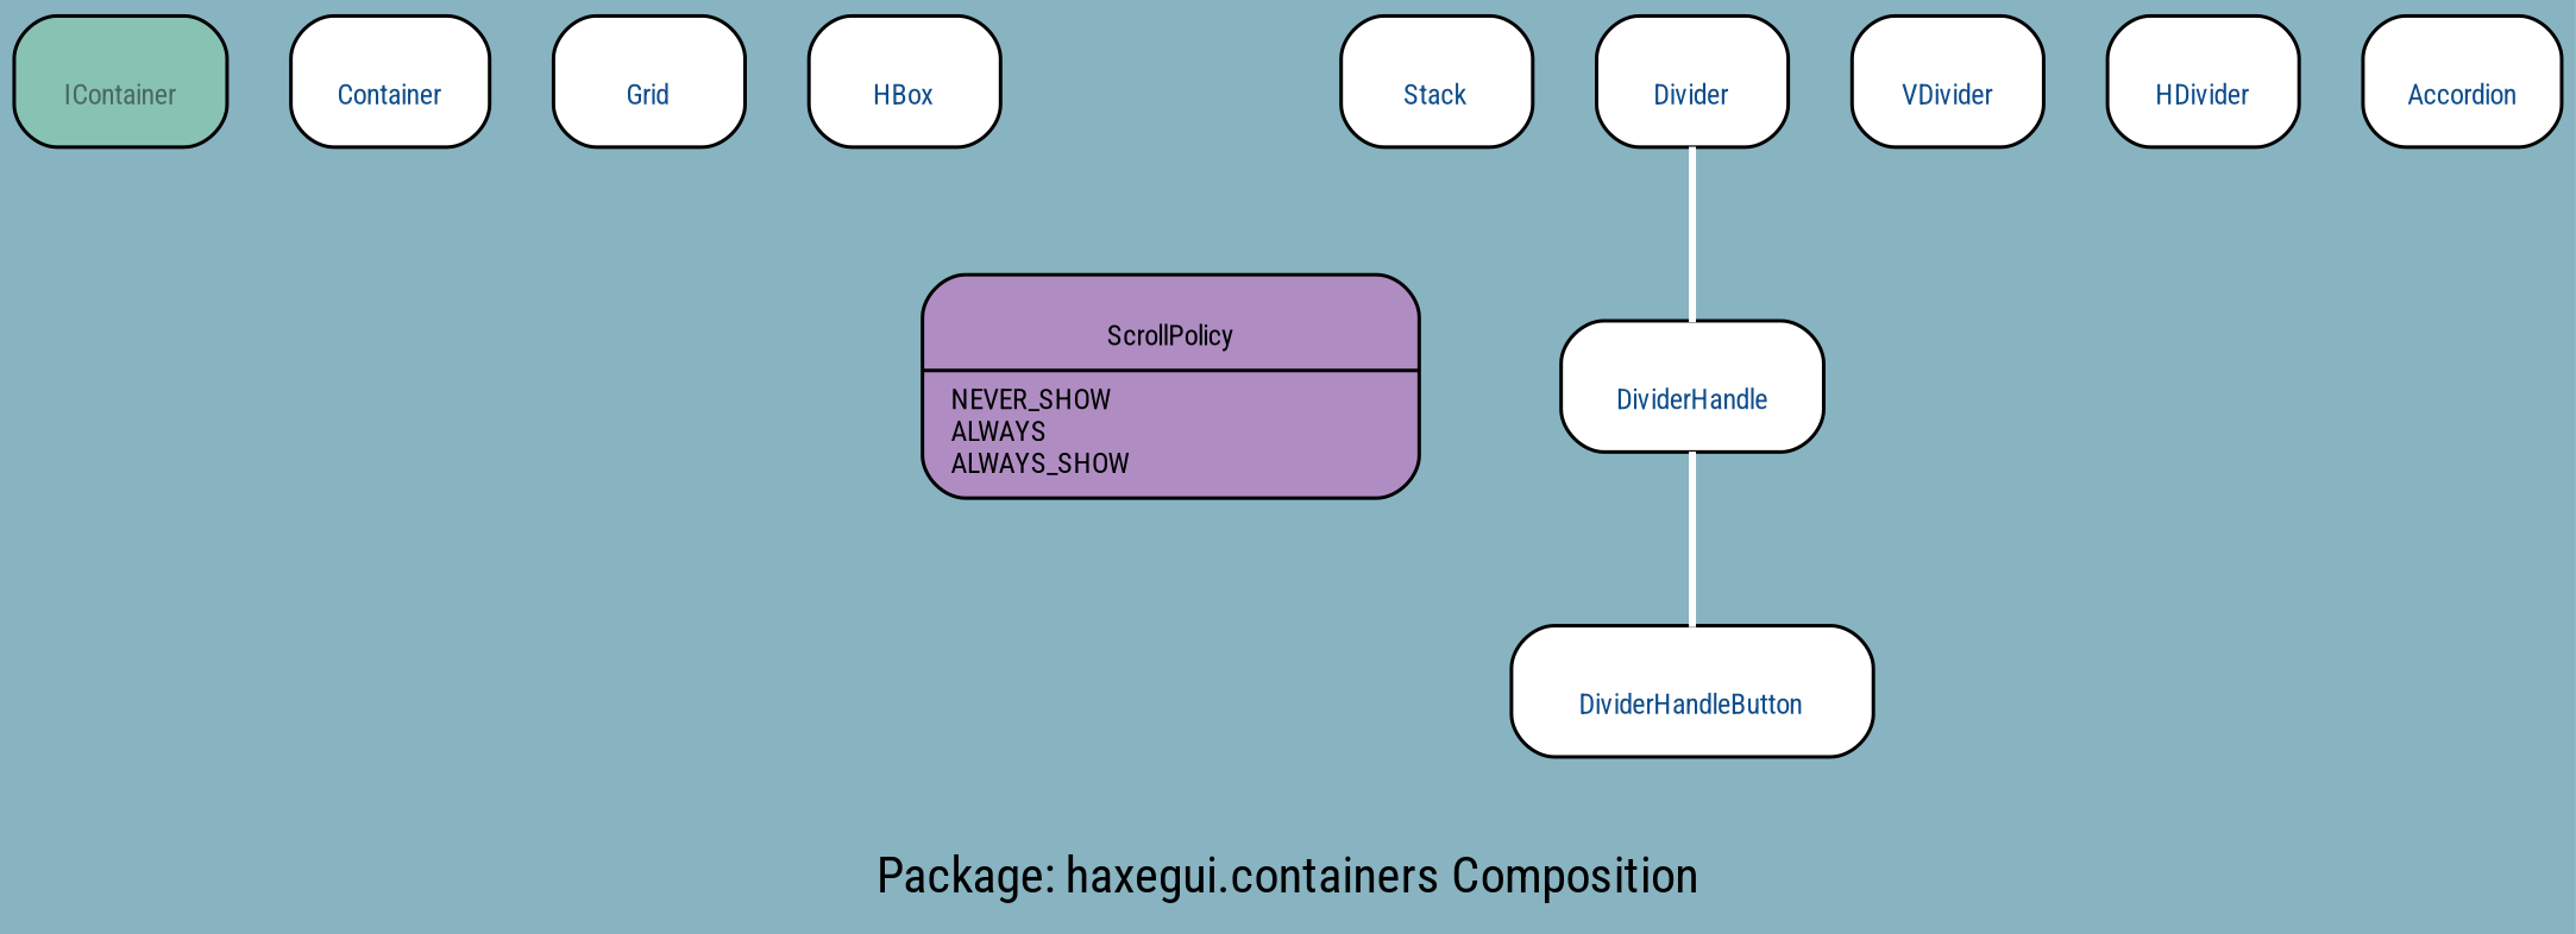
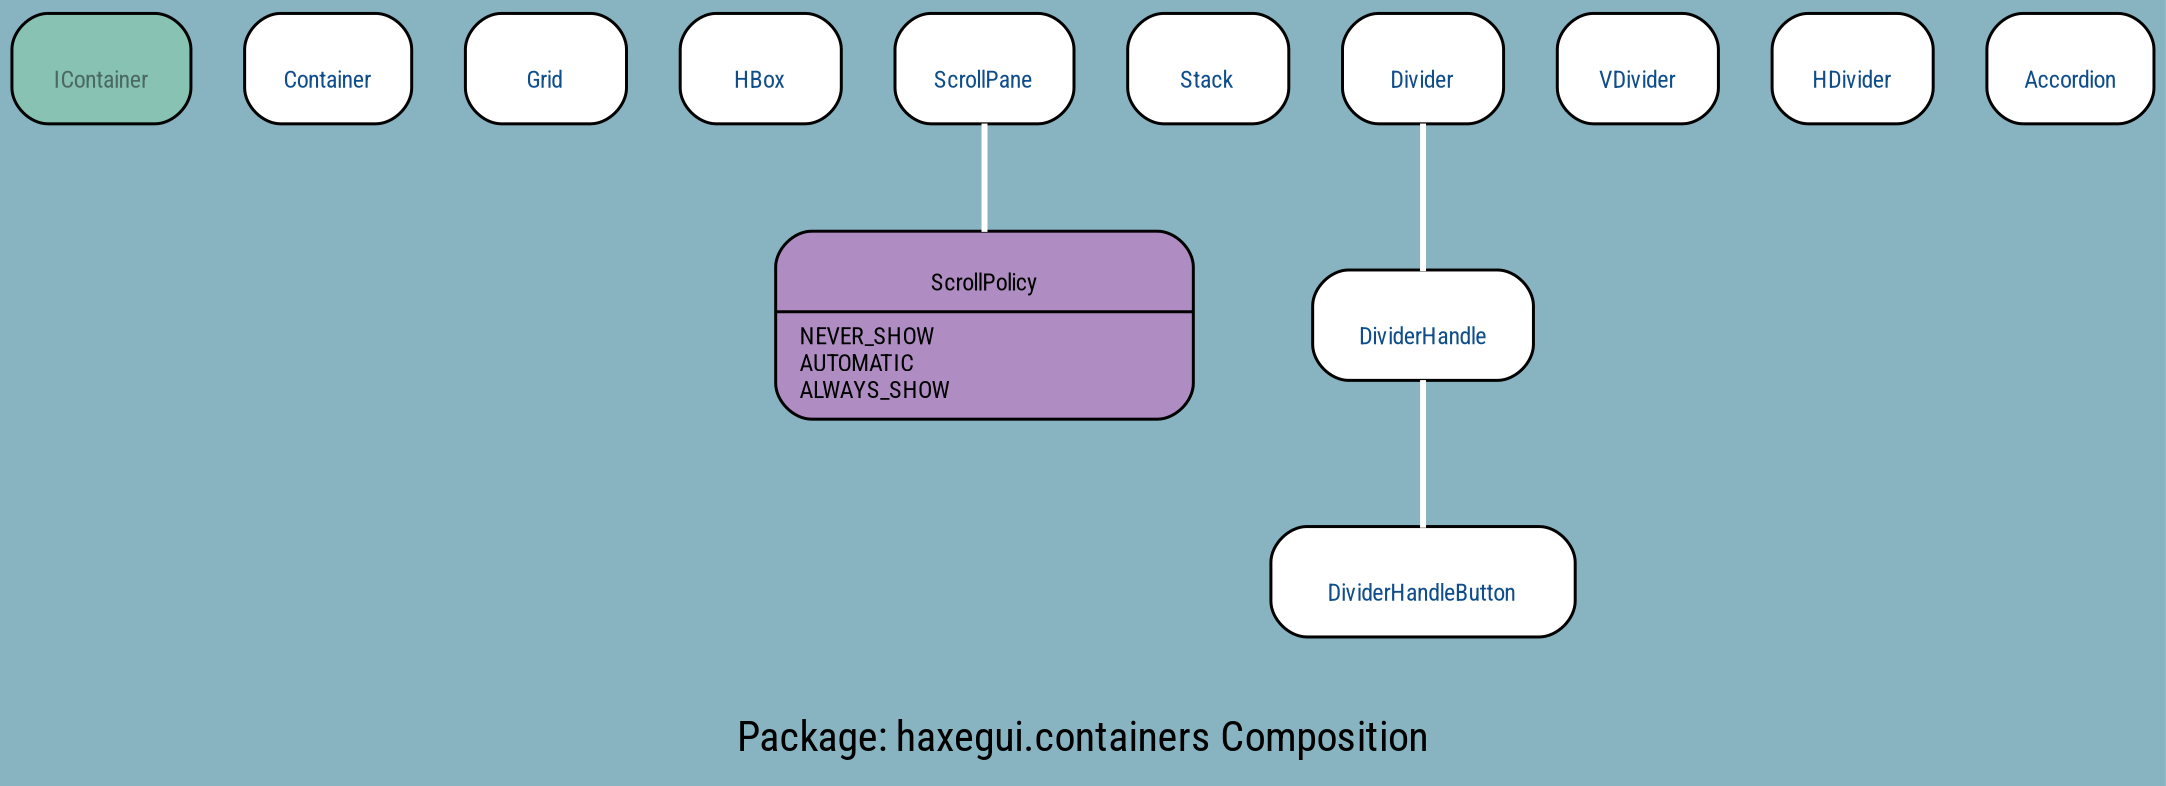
  digraph {
    bgcolor="#88B3C1"
    fontcolor=black
    fontname="Roboto Condensed"
    fontsize=14
    label="Package: haxegui.containers Composition"
    rankdir=TB
    smoothing=avg_dist
    node [color=black fillcolor=white fontcolor="#104E8B" fontname="Roboto Condensed" fontsize=8 shape=record style="rounded,filled"]
    edge [arrowhead=none arrowsize=1 arrowtail=diamond color=white fontcolor=black fontname="Roboto Condensed" fontsize=8 style=bold]
    n1 [fillcolor="#88c2b3" fontcolor="#496962" height=0.50 label="{\nIContainer}" width=0.83]
    n2 [height=0.50 label="{\nContainer}" width=0.78]
    n3 [height=0.50 label="{\nGrid}" width=0.75]
    n4 [height=0.50 label="{\nHBox}" width=0.75]
-   n5 [fillcolor="#af8dc3" fontcolor=black height=0.53 label="{\nScrollPolicy|NEVER_SHOW\lALWAYS\lALWAYS_SHOW\l}" width=1.94]
+   n5 [fillcolor="#af8dc3" fontcolor=black height=0.53 label="{\nScrollPolicy|NEVER_SHOW\lAUTOMATIC\lALWAYS_SHOW\l}" width=1.94]
+   n6 [height=0.50 label="{\nScrollPane}" width=0.83]
    n7 [height=0.50 label="{\nStack}" width=0.75]
    n8 [height=0.50 label="{\nDividerHandle}" width=1.03]
    n9 [height=0.50 label="{\nDividerHandleButton}" width=1.42]
    n10 [height=0.50 label="{\nDivider}" width=0.75]
    n11 [height=0.50 label="{\nVDivider}" width=0.75]
    n12 [height=0.50 label="{\nHDivider}" width=0.75]
    n13 [height=0.50 label="{\nAccordion}" width=0.78]
+   n6 -> n5
    n8 -> n9
    n10 -> n8
  }
